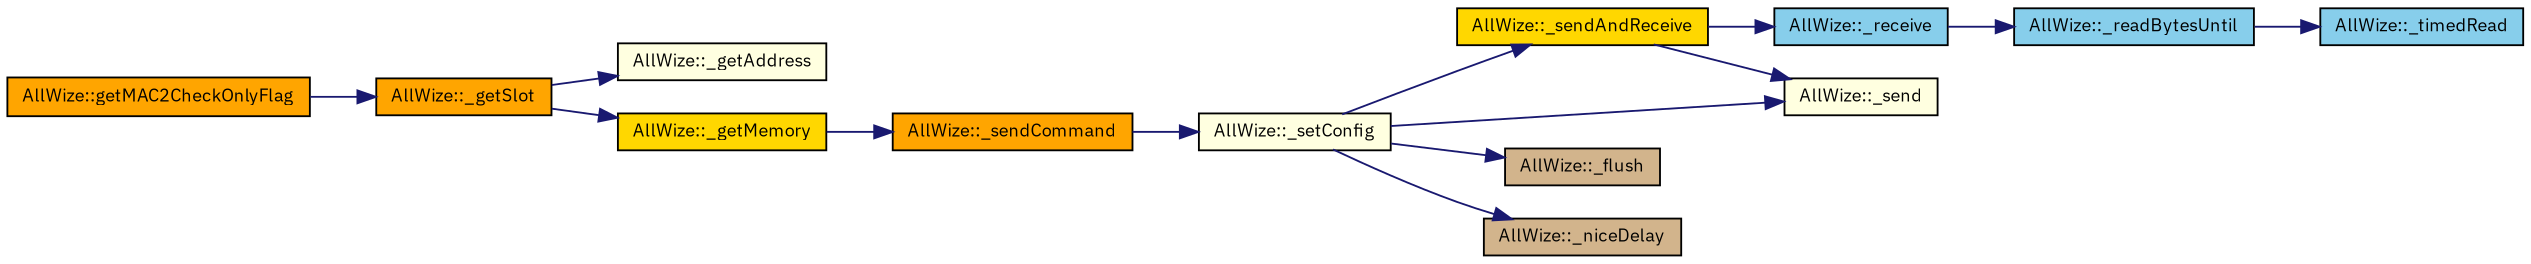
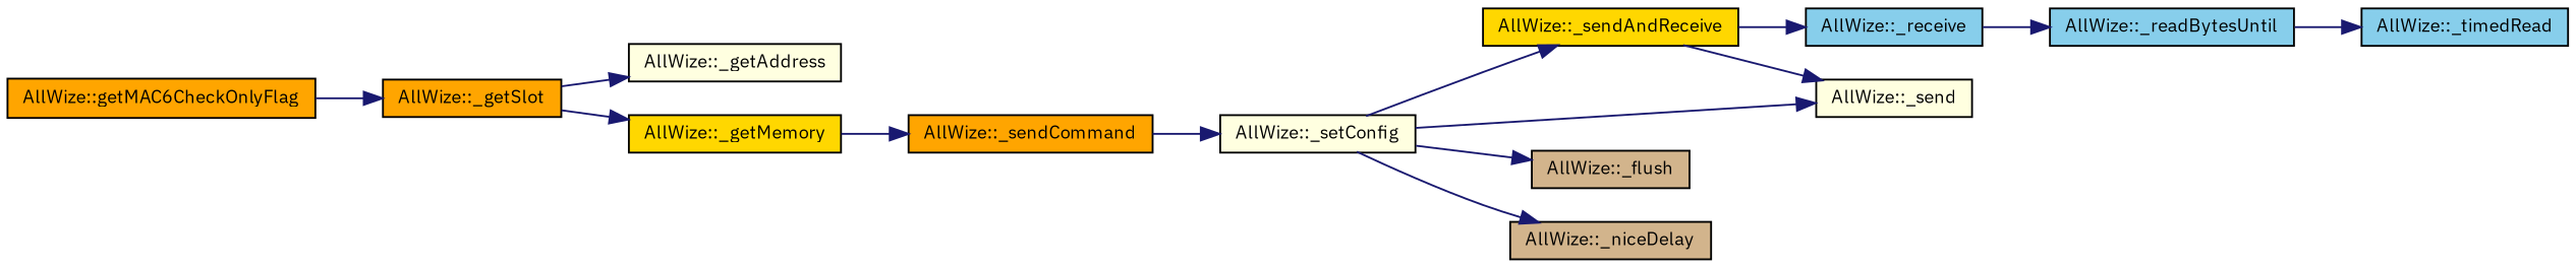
  digraph {
    fontname="IBM Plex Sans"
    rankdir=LR
    node [color=black fillcolor=orange fontname="IBM Plex Sans" fontsize=10 shape=record style=filled]
    edge [color=midnightblue fontname="IBM Plex Sans" fontsize=10 labelfontname=Helvetica labelfontsize=10 style=solid]
-   n1 [fontcolor=black height=0.2 label="AllWize::getMAC2CheckOnlyFlag" width=0.4]
+   n1 [fontcolor=black height=0.2 label="AllWize::getMAC6CheckOnlyFlag" width=0.4]
    n2 [height=0.2 label="AllWize::_getSlot" width=0.4]
    n3 [fillcolor=lightyellow height=0.2 label="AllWize::_getAddress" width=0.4]
    n4 [fillcolor=gold height=0.2 label="AllWize::_getMemory" width=0.4]
    n5 [height=0.2 label="AllWize::_sendCommand" width=0.4]
    n6 [fillcolor=lightyellow height=0.2 label="AllWize::_setConfig" width=0.4]
    n7 [fillcolor=gold height=0.2 label="AllWize::_sendAndReceive" width=0.4]
    n8 [fillcolor=skyblue height=0.2 label="AllWize::_receive" width=0.4]
    n9 [fillcolor=lightyellow height=0.2 label="AllWize::_send" width=0.4]
    n10 [fillcolor=tan height=0.2 label="AllWize::_flush" width=0.4]
    n11 [fillcolor=tan height=0.2 label="AllWize::_niceDelay" width=0.4]
    n12 [fillcolor=skyblue height=0.2 label="AllWize::_readBytesUntil" width=0.4]
    n13 [fillcolor=skyblue height=0.2 label="AllWize::_timedRead" width=0.4]
    n1 -> n2
    n2 -> n3
    n2 -> n4
    n4 -> n5
    n5 -> n6
    n6 -> n7
    n6 -> n9
    n6 -> n10
    n6 -> n11
    n7 -> n8
    n7 -> n9
    n8 -> n12
    n12 -> n13
  }
